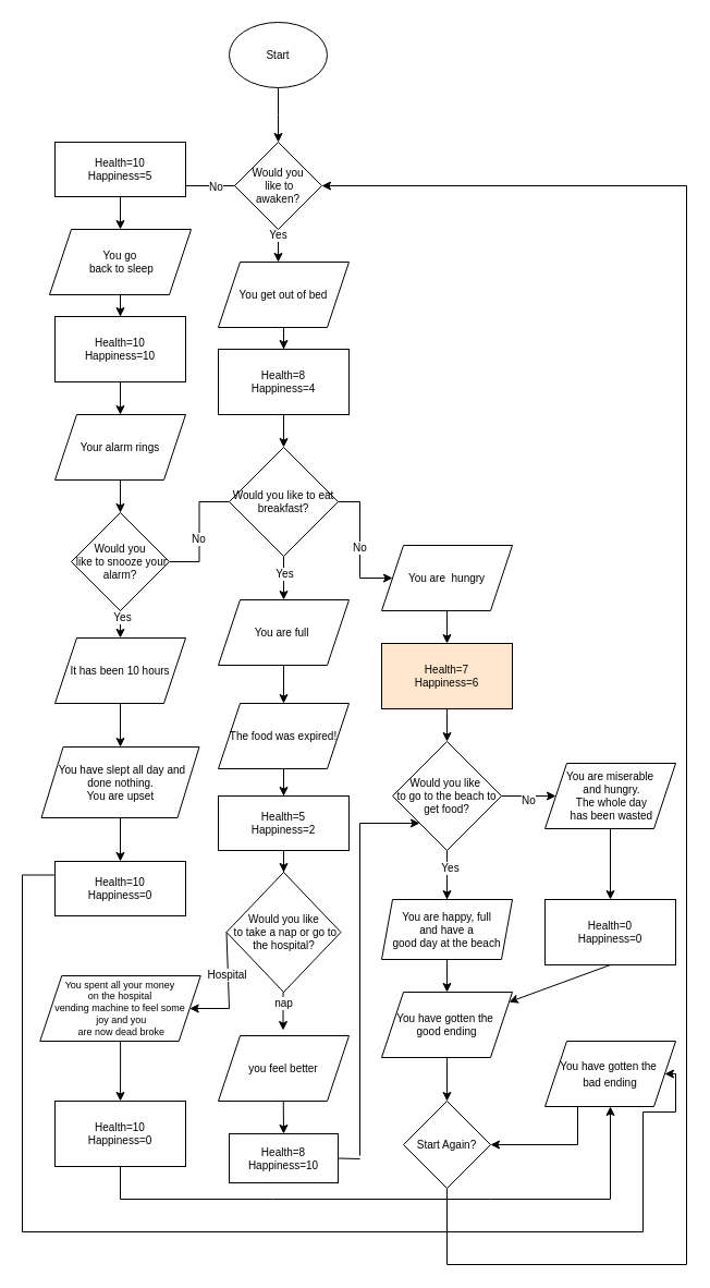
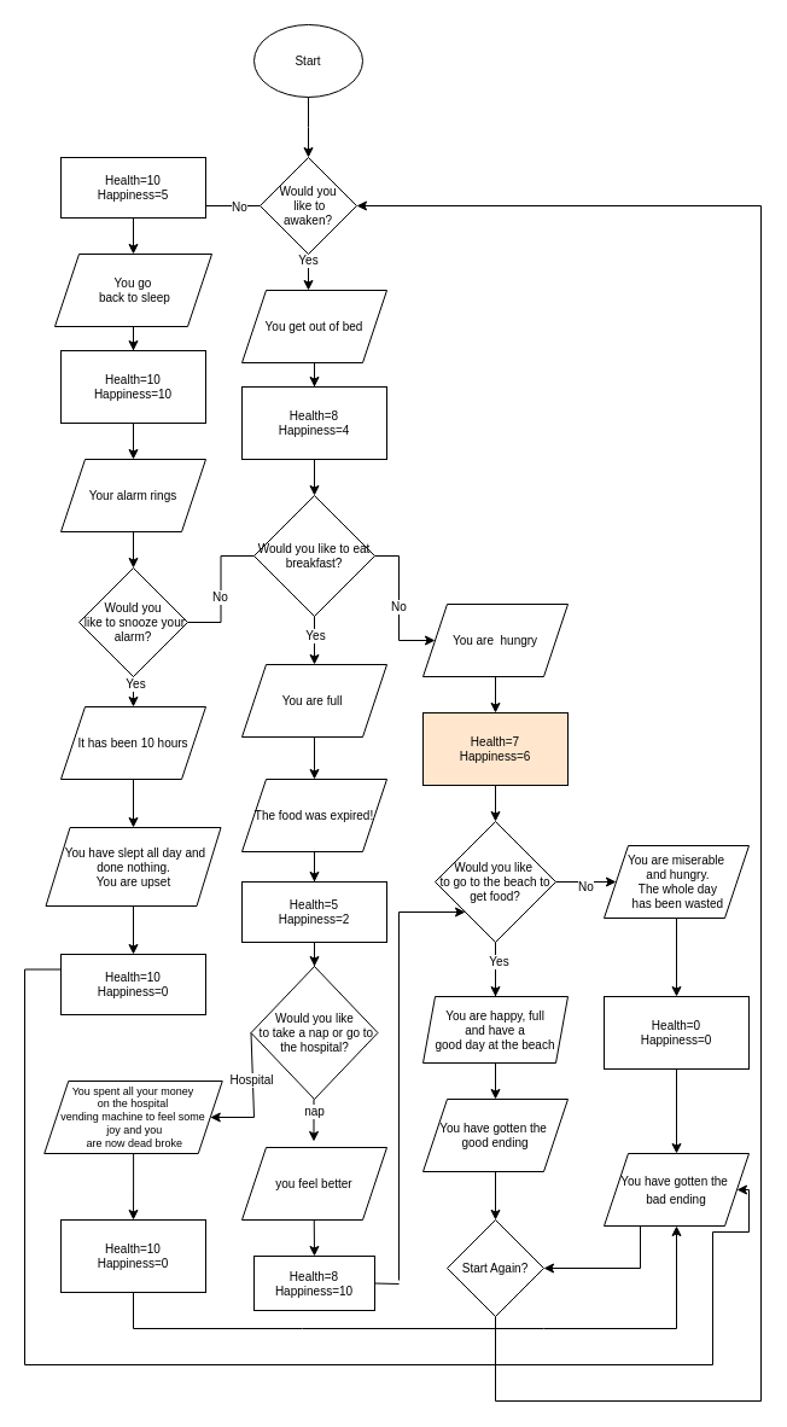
  <mxCell id="0" />
  <mxCell id="1" parent="0" />
  <mxCell id="2" value="" style="edgeStyle=orthogonalEdgeStyle;rounded=0;orthogonalLoop=1;jettySize=auto;html=1;fontSize=10;" edge="1" parent="1" source="3"><mxGeometry relative="1" as="geometry"><mxPoint x="255" y="130" as="targetPoint" /></mxGeometry></mxCell>
  <mxCell id="3" value="Start" style="ellipse;whiteSpace=wrap;html=1;fontSize=10;" vertex="1" parent="1"><mxGeometry x="210" y="20" width="90" height="60" as="geometry" /></mxCell>
  <mxCell id="4" value="Yes" style="endArrow=classic;html=1;rounded=0;exitX=0.5;exitY=1;exitDx=0;exitDy=0;fontSize=10;" edge="1" parent="1"><mxGeometry width="50" height="50" relative="1" as="geometry"><mxPoint x="255" y="190" as="sourcePoint" /><mxPoint x="255" y="240" as="targetPoint" /></mxGeometry></mxCell>
  <mxCell id="5" value="" style="endArrow=none;html=1;rounded=0;entryX=0;entryY=0.5;entryDx=0;entryDy=0;fontSize=10;" edge="1" parent="1" target="7"><mxGeometry width="50" height="50" relative="1" as="geometry"><mxPoint x="110" y="170" as="sourcePoint" /><mxPoint x="210" y="159.5" as="targetPoint" /></mxGeometry></mxCell>
  <mxCell id="6" value="No" style="edgeLabel;html=1;align=center;verticalAlign=middle;resizable=0;points=[];fontSize=10;" vertex="1" connectable="0" parent="5"><mxGeometry x="0.657" relative="1" as="geometry"><mxPoint as="offset" /></mxGeometry></mxCell>
  <mxCell id="7" value="&lt;font style=&quot;font-size: 10px;&quot;&gt;Would you&lt;br&gt;&amp;nbsp;like to &lt;br&gt;awaken?&lt;/font&gt;" style="rhombus;whiteSpace=wrap;html=1;fontSize=10;" vertex="1" parent="1"><mxGeometry x="215" y="130" width="80" height="80" as="geometry" /></mxCell>
  <mxCell id="8" value="" style="edgeStyle=orthogonalEdgeStyle;rounded=0;orthogonalLoop=1;jettySize=auto;html=1;fontSize=10;" edge="1" parent="1" source="9" target="37"><mxGeometry relative="1" as="geometry" /></mxCell>
  <mxCell id="9" value="You get out of bed" style="shape=parallelogram;perimeter=parallelogramPerimeter;whiteSpace=wrap;html=1;fixedSize=1;fontSize=10;" vertex="1" parent="1"><mxGeometry x="200" y="240" width="120" height="60" as="geometry" /></mxCell>
  <mxCell id="10" value="" style="edgeStyle=orthogonalEdgeStyle;rounded=0;orthogonalLoop=1;jettySize=auto;html=1;fontSize=10;" edge="1" parent="1" source="11" target="52"><mxGeometry relative="1" as="geometry" /></mxCell>
  <mxCell id="11" value="&lt;font style=&quot;font-size: 10px;&quot;&gt;You go&lt;br&gt;&amp;nbsp;back to sleep&lt;/font&gt;" style="shape=parallelogram;perimeter=parallelogramPerimeter;whiteSpace=wrap;html=1;fixedSize=1;fontSize=10;" vertex="1" parent="1"><mxGeometry x="45" y="210" width="130" height="60" as="geometry" /></mxCell>
  <mxCell id="12" value="" style="edgeStyle=orthogonalEdgeStyle;rounded=0;orthogonalLoop=1;jettySize=auto;html=1;fontSize=10;" edge="1" parent="1" source="13" target="18"><mxGeometry relative="1" as="geometry" /></mxCell>
  <mxCell id="13" value="Your alarm rings" style="shape=parallelogram;perimeter=parallelogramPerimeter;whiteSpace=wrap;html=1;fixedSize=1;fontSize=10;" vertex="1" parent="1"><mxGeometry x="50" y="380" width="120" height="60" as="geometry" /></mxCell>
  <mxCell id="14" value="" style="edgeStyle=orthogonalEdgeStyle;rounded=0;orthogonalLoop=1;jettySize=auto;html=1;fontSize=10;" edge="1" parent="1" source="18" target="56"><mxGeometry relative="1" as="geometry" /></mxCell>
  <mxCell id="15" value="Yes" style="edgeLabel;html=1;align=center;verticalAlign=middle;resizable=0;points=[];fontSize=10;" vertex="1" connectable="0" parent="14"><mxGeometry x="0.273" y="1" relative="1" as="geometry"><mxPoint as="offset" /></mxGeometry></mxCell>
  <mxCell id="16" value="" style="edgeStyle=orthogonalEdgeStyle;rounded=0;orthogonalLoop=1;jettySize=auto;html=1;fontSize=10;entryX=0;entryY=0.5;entryDx=0;entryDy=0;endArrow=none;" edge="1" parent="1" source="18" target="23"><mxGeometry relative="1" as="geometry"><mxPoint x="210" y="580" as="targetPoint" /></mxGeometry></mxCell>
  <mxCell id="17" value="No" style="edgeLabel;html=1;align=center;verticalAlign=middle;resizable=0;points=[];fontSize=10;" vertex="1" connectable="0" parent="16"><mxGeometry x="-0.1" y="2" relative="1" as="geometry"><mxPoint x="1" y="1" as="offset" /></mxGeometry></mxCell>
  <mxCell id="18" value="&lt;font style=&quot;font-size: 10px;&quot;&gt;Would you&lt;br&gt;&amp;nbsp;like to snooze your alarm?&lt;/font&gt;" style="rhombus;whiteSpace=wrap;html=1;fontSize=10;" vertex="1" parent="1"><mxGeometry x="65" y="470" width="90" height="90" as="geometry" /></mxCell>
  <mxCell id="19" value="" style="edgeStyle=orthogonalEdgeStyle;rounded=0;orthogonalLoop=1;jettySize=auto;html=1;fontSize=10;" edge="1" parent="1" source="23" target="25"><mxGeometry relative="1" as="geometry" /></mxCell>
  <mxCell id="20" value="Yes" style="edgeLabel;html=1;align=center;verticalAlign=middle;resizable=0;points=[];fontSize=10;" vertex="1" connectable="0" parent="19"><mxGeometry x="-0.25" relative="1" as="geometry"><mxPoint as="offset" /></mxGeometry></mxCell>
  <mxCell id="21" value="" style="edgeStyle=orthogonalEdgeStyle;rounded=0;orthogonalLoop=1;jettySize=auto;html=1;fontSize=10;" edge="1" parent="1" source="23" target="27"><mxGeometry relative="1" as="geometry" /></mxCell>
  <mxCell id="22" value="No" style="edgeLabel;html=1;align=center;verticalAlign=middle;resizable=0;points=[];fontSize=10;" vertex="1" connectable="0" parent="21"><mxGeometry x="0.017" y="-1" relative="1" as="geometry"><mxPoint as="offset" /></mxGeometry></mxCell>
  <mxCell id="23" value="&lt;font style=&quot;font-size: 10px;&quot;&gt;Would you like to eat breakfast?&lt;/font&gt;" style="rhombus;whiteSpace=wrap;html=1;fontSize=10;" vertex="1" parent="1"><mxGeometry x="210" y="410" width="100" height="100" as="geometry" /></mxCell>
  <mxCell id="24" value="" style="edgeStyle=orthogonalEdgeStyle;rounded=0;orthogonalLoop=1;jettySize=auto;html=1;fontSize=10;" edge="1" parent="1" source="25" target="32"><mxGeometry relative="1" as="geometry" /></mxCell>
  <mxCell id="25" value="You are full&amp;nbsp;" style="shape=parallelogram;perimeter=parallelogramPerimeter;whiteSpace=wrap;html=1;fixedSize=1;fontSize=10;" vertex="1" parent="1"><mxGeometry x="200" y="550" width="120" height="60" as="geometry" /></mxCell>
  <mxCell id="26" value="" style="edgeStyle=orthogonalEdgeStyle;rounded=0;orthogonalLoop=1;jettySize=auto;html=1;fontSize=10;" edge="1" parent="1" source="27" target="41"><mxGeometry relative="1" as="geometry" /></mxCell>
  <mxCell id="27" value="You are &amp;nbsp;hungry" style="shape=parallelogram;perimeter=parallelogramPerimeter;whiteSpace=wrap;html=1;fixedSize=1;fontSize=10;" vertex="1" parent="1"><mxGeometry x="350" y="500" width="120" height="60" as="geometry" /></mxCell>
  <mxCell id="28" value="" style="edgeStyle=orthogonalEdgeStyle;rounded=0;orthogonalLoop=1;jettySize=auto;html=1;fontSize=10;" edge="1" parent="1" source="30" target="43"><mxGeometry relative="1" as="geometry" /></mxCell>
  <mxCell id="29" value="No" style="edgeLabel;html=1;align=center;verticalAlign=middle;resizable=0;points=[];fontSize=10;" vertex="1" connectable="0" parent="28"><mxGeometry x="-0.04" y="-3" relative="1" as="geometry"><mxPoint as="offset" /></mxGeometry></mxCell>
  <mxCell id="30" value="&lt;div style=&quot;font-size: 10px;&quot;&gt;&lt;font style=&quot;font-size: 10px;&quot;&gt;Would you like&amp;nbsp;&lt;/font&gt;&lt;/div&gt;&lt;div style=&quot;font-size: 10px;&quot;&gt;&lt;font style=&quot;font-size: 10px;&quot;&gt;to go to the beach to get food?&lt;/font&gt;&lt;/div&gt;" style="rhombus;whiteSpace=wrap;html=1;fontSize=10;align=center;" vertex="1" parent="1"><mxGeometry x="360" y="680" width="100" height="100" as="geometry" /></mxCell>
  <mxCell id="31" value="" style="edgeStyle=orthogonalEdgeStyle;rounded=0;orthogonalLoop=1;jettySize=auto;html=1;fontSize=10;" edge="1" parent="1" source="32"><mxGeometry relative="1" as="geometry"><mxPoint x="260" y="750" as="targetPoint" /></mxGeometry></mxCell>
  <mxCell id="32" value="The food was expired!" style="shape=parallelogram;perimeter=parallelogramPerimeter;whiteSpace=wrap;html=1;fixedSize=1;fontSize=10;" vertex="1" parent="1"><mxGeometry x="200" y="645" width="120" height="60" as="geometry" /></mxCell>
  <mxCell id="33" value="" style="edgeStyle=orthogonalEdgeStyle;rounded=0;orthogonalLoop=1;jettySize=auto;html=1;fontSize=10;" edge="1" parent="1"><mxGeometry relative="1" as="geometry"><mxPoint x="259.5" y="910" as="sourcePoint" /><mxPoint x="259.5" y="945" as="targetPoint" /></mxGeometry></mxCell>
  <mxCell id="34" value="nap" style="edgeLabel;html=1;align=center;verticalAlign=middle;resizable=0;points=[];fontSize=10;" vertex="1" connectable="0" parent="33"><mxGeometry x="-0.511" relative="1" as="geometry"><mxPoint as="offset" /></mxGeometry></mxCell>
  <mxCell id="35" value="&lt;div style=&quot;font-size: 10px;&quot;&gt;&lt;font style=&quot;font-size: 10px;&quot;&gt;Would you like&lt;/font&gt;&lt;/div&gt;&lt;div style=&quot;font-size: 10px;&quot;&gt;&lt;font style=&quot;font-size: 10px;&quot;&gt;&amp;nbsp;to take a nap or go to the hospital?&lt;/font&gt;&lt;/div&gt;" style="rhombus;whiteSpace=wrap;html=1;fontSize=10;align=center;" vertex="1" parent="1"><mxGeometry x="207.5" y="800" width="105" height="110" as="geometry" /></mxCell>
  <mxCell id="36" value="" style="edgeStyle=orthogonalEdgeStyle;rounded=0;orthogonalLoop=1;jettySize=auto;html=1;fontSize=10;" edge="1" parent="1" source="37" target="23"><mxGeometry relative="1" as="geometry" /></mxCell>
  <mxCell id="37" value="Health=8&lt;br style=&quot;font-size: 10px;&quot;&gt;Happiness=4" style="rounded=0;whiteSpace=wrap;html=1;fontSize=10;" vertex="1" parent="1"><mxGeometry x="200" y="320" width="120" height="60" as="geometry" /></mxCell>
  <mxCell id="38" value="" style="edgeStyle=orthogonalEdgeStyle;rounded=0;orthogonalLoop=1;jettySize=auto;html=1;fontSize=10;" edge="1" parent="1" source="39" target="11"><mxGeometry relative="1" as="geometry" /></mxCell>
  <mxCell id="39" value="Health=10&lt;br style=&quot;font-size: 10px;&quot;&gt;Happiness=5" style="rounded=0;whiteSpace=wrap;html=1;fontSize=10;" vertex="1" parent="1"><mxGeometry x="50" y="130" width="120" height="50" as="geometry" /></mxCell>
  <mxCell id="40" value="" style="edgeStyle=orthogonalEdgeStyle;rounded=0;orthogonalLoop=1;jettySize=auto;html=1;fontSize=10;" edge="1" parent="1" source="41" target="30"><mxGeometry relative="1" as="geometry" /></mxCell>
  <mxCell id="41" value="Health=7&lt;br style=&quot;font-size: 10px;&quot;&gt;Happiness=6" style="rounded=0;whiteSpace=wrap;html=1;fontSize=10;fillColor=#ffe6cc;" vertex="1" parent="1"><mxGeometry x="350" y="590" width="120" height="60" as="geometry" /></mxCell>
  <mxCell id="42" value="" style="edgeStyle=orthogonalEdgeStyle;rounded=0;orthogonalLoop=1;jettySize=auto;html=1;fontSize=10;" edge="1" parent="1" source="43" target="44"><mxGeometry relative="1" as="geometry" /></mxCell>
  <mxCell id="43" value="You are miserable&lt;br&gt;&amp;nbsp;and hungry.&lt;br style=&quot;font-size: 10px;&quot;&gt;&amp;nbsp;The whole day&lt;br&gt;&amp;nbsp;has been wasted" style="shape=parallelogram;perimeter=parallelogramPerimeter;whiteSpace=wrap;html=1;fixedSize=1;fontSize=10;" vertex="1" parent="1"><mxGeometry x="500" y="700" width="120" height="60" as="geometry" /></mxCell>
  <mxCell id="44" value="Health=0&lt;br style=&quot;font-size: 10px;&quot;&gt;Happiness=0" style="rounded=0;whiteSpace=wrap;html=1;fontSize=10;" vertex="1" parent="1"><mxGeometry x="500" y="825" width="120" height="60" as="geometry" /></mxCell>
  <mxCell id="45" value="" style="edgeStyle=orthogonalEdgeStyle;rounded=0;orthogonalLoop=1;jettySize=auto;html=1;fontSize=10;entryX=1;entryY=0.5;entryDx=0;entryDy=0;" edge="1" parent="1" source="46" target="7"><mxGeometry relative="1" as="geometry"><mxPoint x="630" y="1250" as="targetPoint" /><Array as="points"><mxPoint x="410" y="1160" /><mxPoint x="630" y="1160" /><mxPoint x="630" y="170" /></Array></mxGeometry></mxCell>
  <mxCell id="46" value="Start Again?" style="rhombus;whiteSpace=wrap;html=1;fontSize=10;" vertex="1" parent="1"><mxGeometry x="370" y="1010" width="80" height="80" as="geometry" /></mxCell>
  <mxCell id="47" value="" style="edgeStyle=orthogonalEdgeStyle;rounded=0;orthogonalLoop=1;jettySize=auto;html=1;fontSize=9;entryX=0.5;entryY=0;entryDx=0;entryDy=0;" edge="1" parent="1" target="65"><mxGeometry relative="1" as="geometry"><mxPoint x="259.5" y="980" as="sourcePoint" /><mxPoint x="259.5" y="1015" as="targetPoint" /></mxGeometry></mxCell>
  <mxCell id="48" value="you feel better" style="shape=parallelogram;perimeter=parallelogramPerimeter;whiteSpace=wrap;html=1;fixedSize=1;fontSize=10;" vertex="1" parent="1"><mxGeometry x="200" y="950" width="120" height="60" as="geometry" /></mxCell>
  <mxCell id="49" value="" style="edgeStyle=orthogonalEdgeStyle;rounded=0;orthogonalLoop=1;jettySize=auto;html=1;fontSize=10;exitX=0;exitY=0.25;exitDx=0;exitDy=0;entryX=1;entryY=0.5;entryDx=0;entryDy=0;" edge="1" parent="1" source="50" target="67"><mxGeometry relative="1" as="geometry"><mxPoint x="640" y="990" as="targetPoint" /><Array as="points"><mxPoint x="20" y="803" /><mxPoint x="20" y="1130" /><mxPoint x="590" y="1130" /><mxPoint x="590" y="1020" /><mxPoint x="620" y="1020" /><mxPoint x="620" y="985" /></Array></mxGeometry></mxCell>
  <mxCell id="50" value="&lt;font style=&quot;font-size: 10px;&quot;&gt;Health=10&lt;br style=&quot;font-size: 10px;&quot;&gt;Happiness=0&lt;/font&gt;" style="rounded=0;whiteSpace=wrap;html=1;fontSize=10;" vertex="1" parent="1"><mxGeometry x="50" y="790" width="120" height="50" as="geometry" /></mxCell>
  <mxCell id="51" value="" style="edgeStyle=orthogonalEdgeStyle;rounded=0;orthogonalLoop=1;jettySize=auto;html=1;fontSize=10;" edge="1" parent="1" source="52" target="13"><mxGeometry relative="1" as="geometry" /></mxCell>
  <mxCell id="52" value="Health=10&lt;br style=&quot;font-size: 10px;&quot;&gt;Happiness=10" style="rounded=0;whiteSpace=wrap;html=1;fontSize=10;" vertex="1" parent="1"><mxGeometry x="50" y="290" width="120" height="60" as="geometry" /></mxCell>
  <mxCell id="53" value="" style="edgeStyle=orthogonalEdgeStyle;rounded=0;orthogonalLoop=1;jettySize=auto;html=1;fontSize=10;" edge="1" parent="1" source="54" target="50"><mxGeometry relative="1" as="geometry" /></mxCell>
  <mxCell id="54" value="&amp;nbsp;You have slept all day and done nothing. &lt;br&gt;You are upset" style="shape=parallelogram;perimeter=parallelogramPerimeter;whiteSpace=wrap;html=1;fixedSize=1;fontSize=10;" vertex="1" parent="1"><mxGeometry x="37.5" y="685" width="145" height="65" as="geometry" /></mxCell>
  <mxCell id="55" value="" style="edgeStyle=orthogonalEdgeStyle;rounded=0;orthogonalLoop=1;jettySize=auto;html=1;fontSize=10;" edge="1" parent="1" source="56" target="54"><mxGeometry relative="1" as="geometry" /></mxCell>
  <mxCell id="56" value="It has been 10 hours" style="shape=parallelogram;perimeter=parallelogramPerimeter;whiteSpace=wrap;html=1;fixedSize=1;fontSize=10;" vertex="1" parent="1"><mxGeometry x="50" y="585" width="120" height="60" as="geometry" /></mxCell>
  <mxCell id="57" value="" style="edgeStyle=orthogonalEdgeStyle;rounded=0;orthogonalLoop=1;jettySize=auto;html=1;fontSize=10;" edge="1" parent="1" source="58" target="59"><mxGeometry relative="1" as="geometry" /></mxCell>
  <mxCell id="58" value="You spent all your money &lt;br style=&quot;font-size: 9px;&quot;&gt;on the hospital &lt;br style=&quot;font-size: 9px;&quot;&gt;vending machine to feel some&lt;br style=&quot;font-size: 9px;&quot;&gt;&amp;nbsp;joy and you&lt;br&gt;&amp;nbsp;are now dead broke" style="shape=parallelogram;perimeter=parallelogramPerimeter;whiteSpace=wrap;html=1;fixedSize=1;fontSize=9;" vertex="1" parent="1"><mxGeometry x="36.25" y="895" width="147.5" height="60" as="geometry" /></mxCell>
  <mxCell id="59" value="Health=10&lt;br style=&quot;font-size: 10px;&quot;&gt;Happiness=0" style="rounded=0;whiteSpace=wrap;html=1;fontSize=10;" vertex="1" parent="1"><mxGeometry x="50" y="1010" width="120" height="60" as="geometry" /></mxCell>
  <mxCell id="60" value="" style="edgeStyle=orthogonalEdgeStyle;rounded=0;orthogonalLoop=1;jettySize=auto;html=1;fontSize=10;" edge="1" parent="1" source="61" target="70"><mxGeometry relative="1" as="geometry" /></mxCell>
  <mxCell id="61" value="You are happy, full &lt;br style=&quot;font-size: 10px;&quot;&gt;and have a &lt;br&gt;good day at the beach" style="shape=parallelogram;perimeter=parallelogramPerimeter;whiteSpace=wrap;html=1;fixedSize=1;fontSize=10;size=10;" vertex="1" parent="1"><mxGeometry x="350" y="825" width="120" height="55" as="geometry" /></mxCell>
  <mxCell id="62" value="" style="edgeStyle=orthogonalEdgeStyle;rounded=0;orthogonalLoop=1;jettySize=auto;html=1;fontSize=10;endArrow=none;" edge="1" parent="1" source="30" target="61"><mxGeometry relative="1" as="geometry"><mxPoint x="410" y="780" as="sourcePoint" /><mxPoint x="410" y="910" as="targetPoint" /></mxGeometry></mxCell>
  <mxCell id="63" value="Yes" style="edgeLabel;html=1;align=center;verticalAlign=middle;resizable=0;points=[];fontSize=10;" vertex="1" connectable="0" parent="62"><mxGeometry x="-0.35" y="2" relative="1" as="geometry"><mxPoint as="offset" /></mxGeometry></mxCell>
  <mxCell id="64" value="" style="endArrow=classic;html=1;rounded=0;fontSize=10;entryX=0;entryY=1;entryDx=0;entryDy=0;" edge="1" parent="1" target="30"><mxGeometry width="50" height="50" relative="1" as="geometry"><mxPoint x="330" y="1060" as="sourcePoint" /><mxPoint x="330" y="720" as="targetPoint" /><Array as="points"><mxPoint x="330" y="755" /></Array></mxGeometry></mxCell>
  <mxCell id="65" value="Health=8&lt;br style=&quot;font-size: 10px;&quot;&gt;Happiness=10" style="rounded=0;whiteSpace=wrap;html=1;fontSize=10;" vertex="1" parent="1"><mxGeometry x="210" y="1040" width="100" height="45" as="geometry" /></mxCell>
  <mxCell id="66" value="" style="endArrow=none;html=1;rounded=0;fontSize=10;exitX=1;exitY=0.5;exitDx=0;exitDy=0;" edge="1" parent="1" source="65"><mxGeometry width="50" height="50" relative="1" as="geometry"><mxPoint x="310" y="1010" as="sourcePoint" /><mxPoint x="330" y="1063" as="targetPoint" /></mxGeometry></mxCell>
  <mxCell id="67" value="&lt;font style=&quot;font-size: 10px;&quot;&gt;You have gotten the&amp;nbsp;&lt;br&gt;bad ending&lt;/font&gt;" style="shape=parallelogram;perimeter=parallelogramPerimeter;whiteSpace=wrap;html=1;fixedSize=1;fontSize=12;" vertex="1" parent="1"><mxGeometry x="500" y="955" width="120" height="60" as="geometry" /></mxCell>
  <mxCell id="68" value="" style="endArrow=classic;html=1;rounded=0;fontSize=10;entryX=0.5;entryY=1;entryDx=0;entryDy=0;exitX=0.5;exitY=1;exitDx=0;exitDy=0;" edge="1" parent="1" source="59" target="67"><mxGeometry width="50" height="50" relative="1" as="geometry"><mxPoint x="100" y="1080" as="sourcePoint" /><mxPoint x="580" y="1010" as="targetPoint" /><Array as="points"><mxPoint x="110" y="1100" /><mxPoint x="250" y="1100" /><mxPoint x="410" y="1100" /><mxPoint x="450" y="1100" /><mxPoint x="560" y="1100" /></Array></mxGeometry></mxCell>
  <mxCell id="69" value="" style="edgeStyle=orthogonalEdgeStyle;rounded=0;orthogonalLoop=1;jettySize=auto;html=1;fontSize=10;" edge="1" parent="1" source="70" target="46"><mxGeometry relative="1" as="geometry" /></mxCell>
  <mxCell id="70" value="&lt;font style=&quot;font-size: 10px;&quot;&gt;You have gotten the&amp;nbsp;&lt;br style=&quot;font-size: 10px;&quot;&gt;good ending&lt;/font&gt;" style="shape=parallelogram;perimeter=parallelogramPerimeter;whiteSpace=wrap;html=1;fixedSize=1;fontSize=10;" vertex="1" parent="1"><mxGeometry x="350" y="910" width="120" height="60" as="geometry" /></mxCell>
  <mxCell id="71" value="" style="endArrow=classic;html=1;rounded=0;fontSize=10;exitX=0.25;exitY=1;exitDx=0;exitDy=0;entryX=1;entryY=0.5;entryDx=0;entryDy=0;" edge="1" parent="1" source="67" target="46"><mxGeometry width="50" height="50" relative="1" as="geometry"><mxPoint x="420" y="1100" as="sourcePoint" /><mxPoint x="470" y="1050" as="targetPoint" /><Array as="points"><mxPoint x="530" y="1050" /></Array></mxGeometry></mxCell>
- <mxCell id="72" value="" style="endArrow=classic;html=1;rounded=0;fontSize=10;exitX=0.5;exitY=1;exitDx=0;exitDy=0;" edge="1" parent="1" source="44" target="70"><mxGeometry width="50" height="50" relative="1" as="geometry"><mxPoint x="550" y="940" as="sourcePoint" /><mxPoint x="600" y="890" as="targetPoint" /></mxGeometry></mxCell>
+ <mxCell id="72" value="" style="endArrow=classic;html=1;rounded=0;fontSize=10;exitX=0.5;exitY=1;exitDx=0;exitDy=0;entryX=0.5;entryY=0;entryDx=0;entryDy=0;" edge="1" parent="1" source="44" target="67"><mxGeometry width="50" height="50" relative="1" as="geometry"><mxPoint x="550" y="940" as="sourcePoint" /><mxPoint x="600" y="890" as="targetPoint" /></mxGeometry></mxCell>
  <mxCell id="73" value="" style="edgeStyle=orthogonalEdgeStyle;rounded=0;orthogonalLoop=1;jettySize=auto;html=1;fontSize=10;" edge="1" parent="1" source="74" target="35"><mxGeometry relative="1" as="geometry" /></mxCell>
  <mxCell id="74" value="&lt;font style=&quot;font-size: 10px;&quot;&gt;Health=5&lt;br style=&quot;font-size: 10px;&quot;&gt;Happiness=2&lt;/font&gt;" style="rounded=0;whiteSpace=wrap;html=1;fontSize=10;" vertex="1" parent="1"><mxGeometry x="200" y="730" width="120" height="50" as="geometry" /></mxCell>
  <mxCell id="75" value="" style="endArrow=classic;html=1;rounded=0;fontSize=10;entryX=0.5;entryY=0;entryDx=0;entryDy=0;exitX=0.5;exitY=1;exitDx=0;exitDy=0;" edge="1" parent="1" source="32" target="74"><mxGeometry width="50" height="50" relative="1" as="geometry"><mxPoint x="250" y="740" as="sourcePoint" /><mxPoint x="300" y="690" as="targetPoint" /></mxGeometry></mxCell>
  <mxCell id="76" value="" style="endArrow=classic;html=1;rounded=0;fontSize=10;entryX=1;entryY=0.5;entryDx=0;entryDy=0;exitX=0;exitY=0.5;exitDx=0;exitDy=0;" edge="1" parent="1" source="35" target="58"><mxGeometry width="50" height="50" relative="1" as="geometry"><mxPoint x="170" y="980" as="sourcePoint" /><mxPoint x="220" y="930" as="targetPoint" /><Array as="points"><mxPoint x="210" y="925" /></Array></mxGeometry></mxCell>
  <mxCell id="77" value="Hospital" style="edgeLabel;html=1;align=center;verticalAlign=middle;resizable=0;points=[];fontSize=10;" vertex="1" connectable="0" parent="76"><mxGeometry x="-0.285" y="-1" relative="1" as="geometry"><mxPoint as="offset" /></mxGeometry></mxCell>
  <mxCell id="78" value="" style="endArrow=classic;html=1;rounded=0;fontSize=10;entryX=0.5;entryY=0;entryDx=0;entryDy=0;" edge="1" parent="1" target="61"><mxGeometry width="50" height="50" relative="1" as="geometry"><mxPoint x="410" y="810" as="sourcePoint" /><mxPoint x="415" y="825" as="targetPoint" /></mxGeometry></mxCell>
